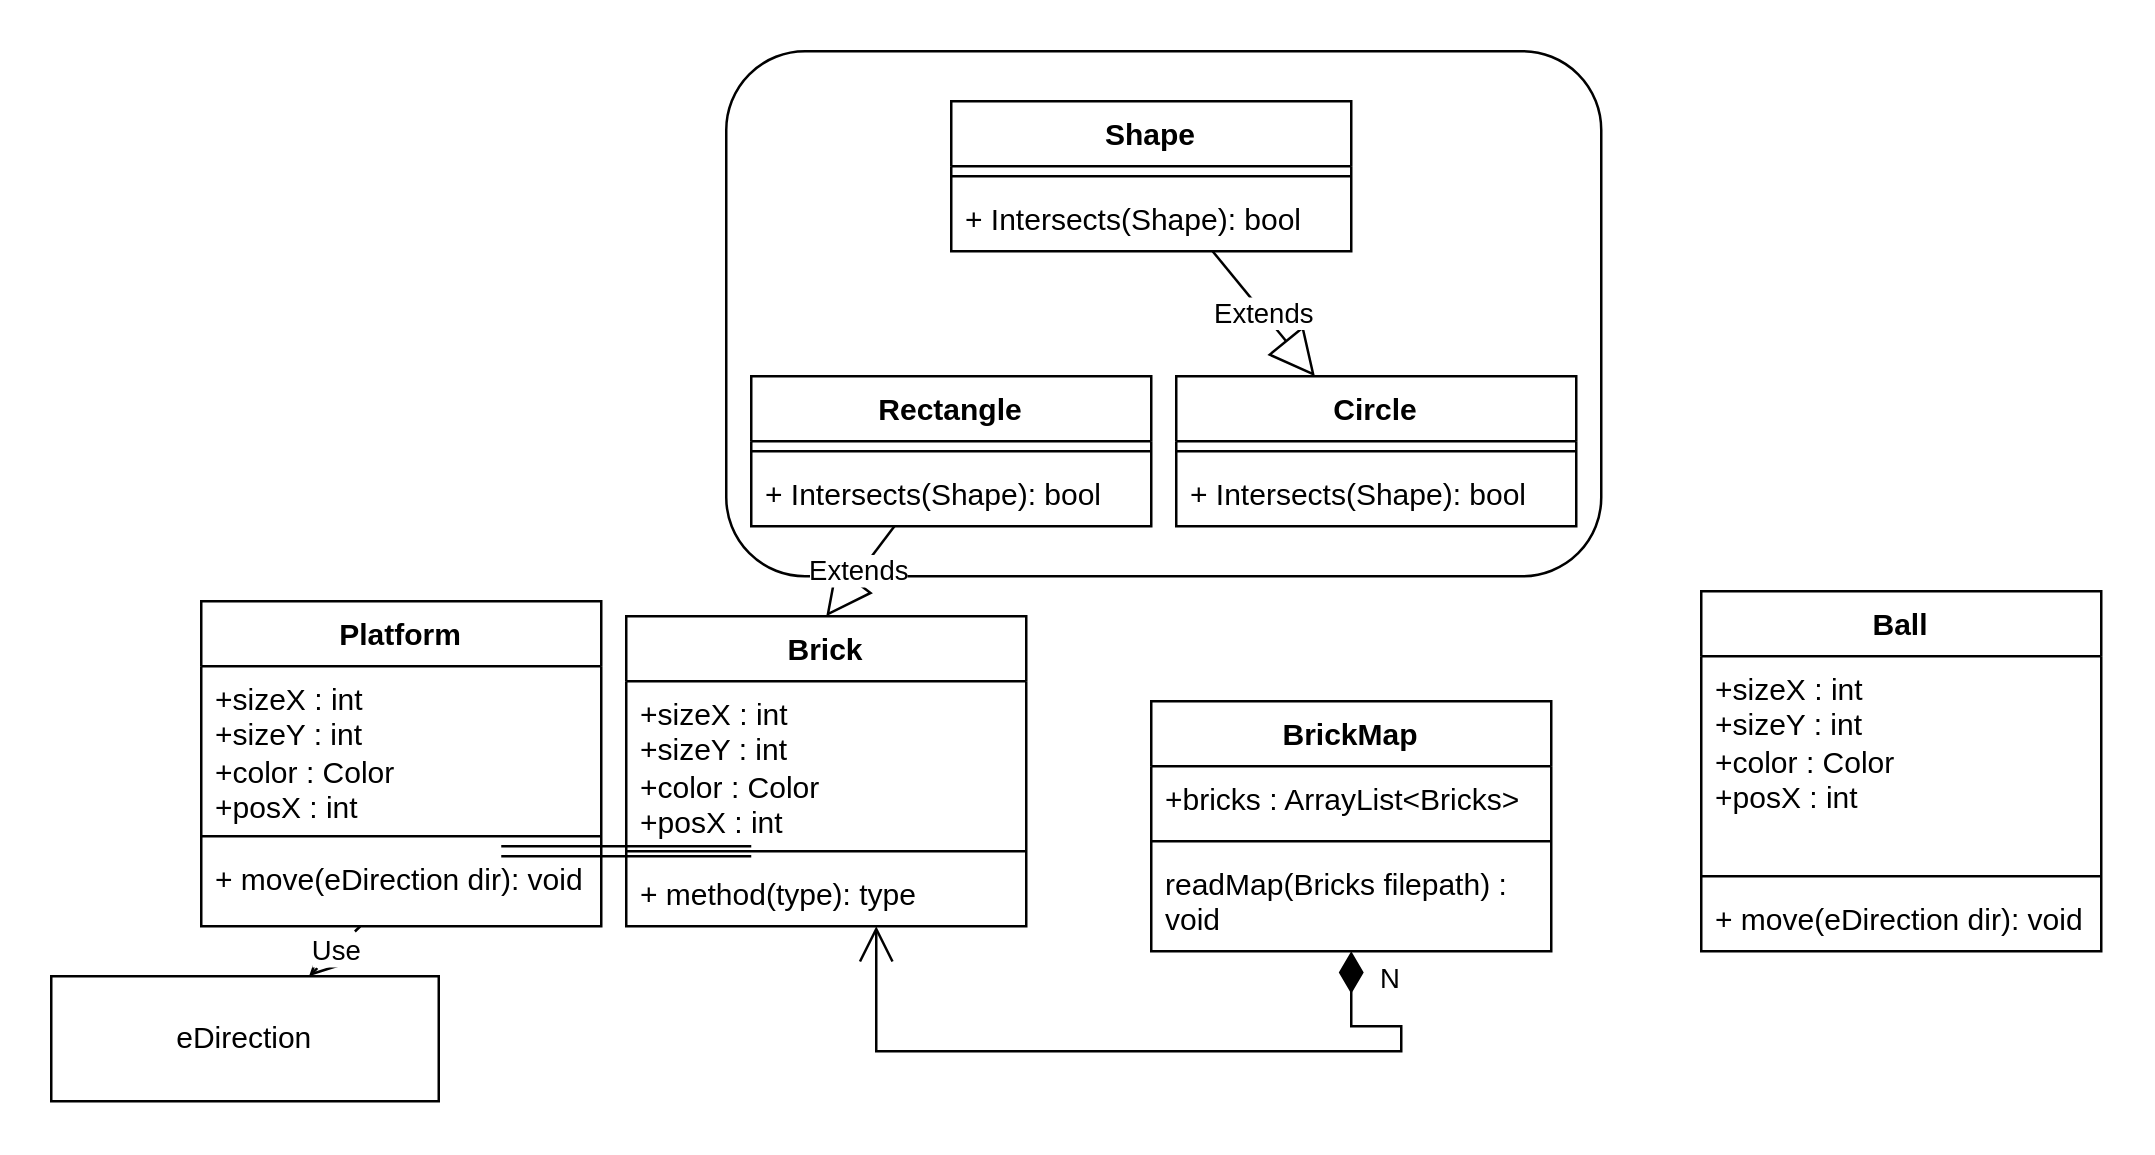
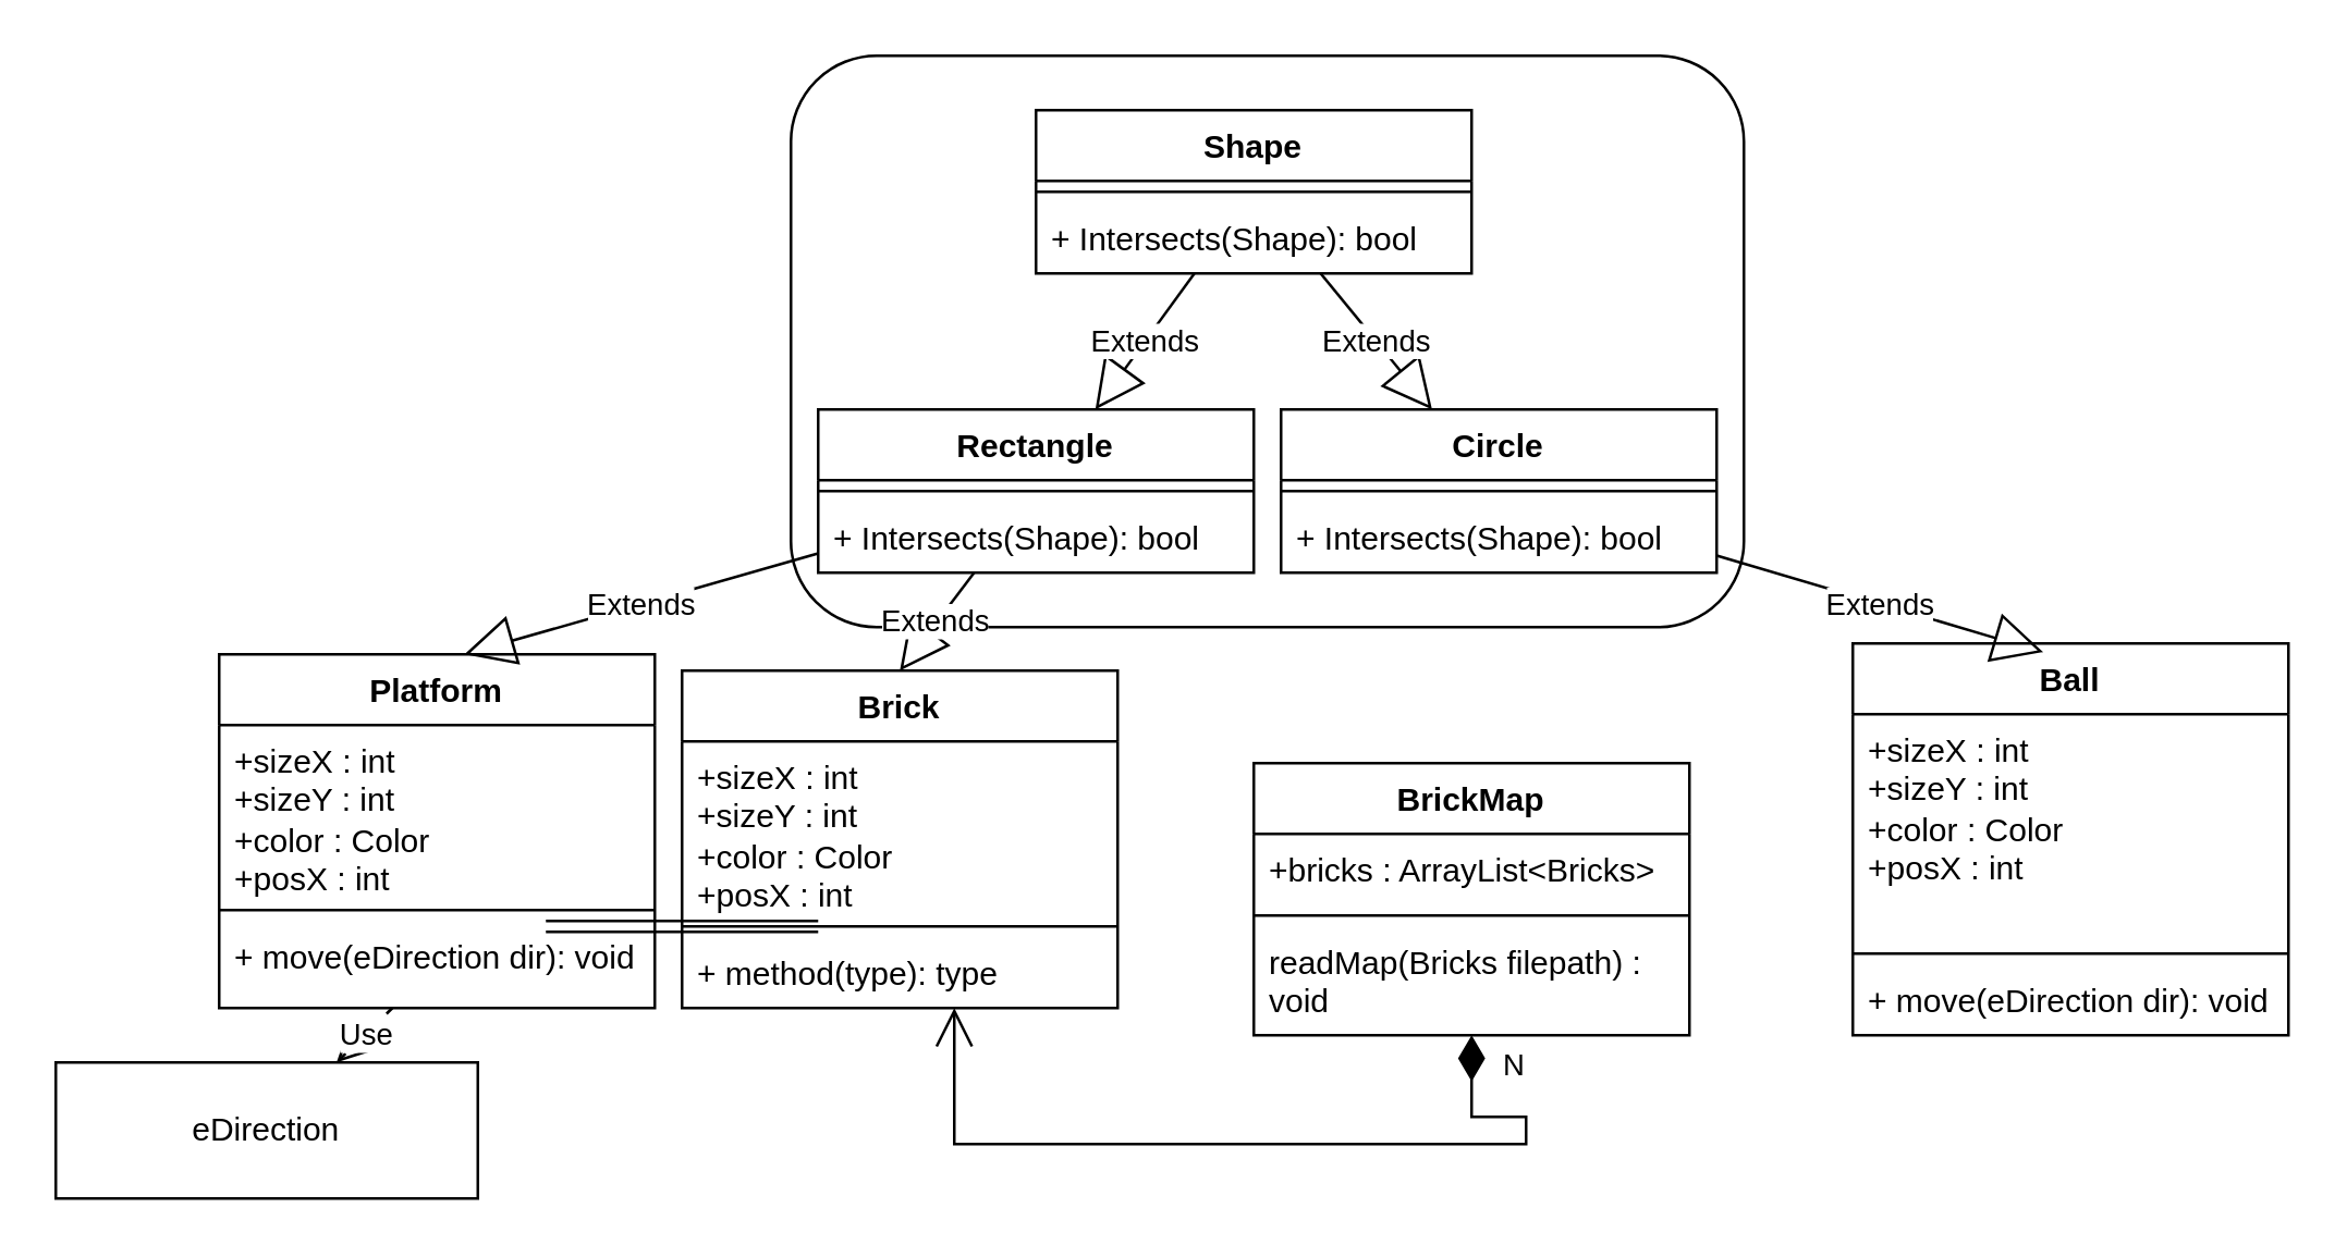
  <mxCell id="0" />
  <mxCell id="1" parent="0" />
  <mxCell id="2" value="" style="rounded=1;whiteSpace=wrap;html=1;" parent="1" vertex="1"><mxGeometry x="290" y="20" width="350" height="210" as="geometry" /></mxCell>
  <mxCell id="3" value="&lt;div&gt;Platform&lt;/div&gt;" style="swimlane;fontStyle=1;align=center;verticalAlign=top;childLayout=stackLayout;horizontal=1;startSize=26;horizontalStack=0;resizeParent=1;resizeParentMax=0;resizeLast=0;collapsible=1;marginBottom=0;whiteSpace=wrap;html=1;" parent="1" vertex="1"><mxGeometry x="80" y="240" width="160" height="130" as="geometry" /></mxCell>
  <mxCell id="4" value="&lt;div&gt;+sizeX : int&lt;/div&gt;&lt;div&gt;+sizeY : int&lt;/div&gt;&lt;div&gt;+color : Color&lt;/div&gt;&lt;div&gt;+posX : int&lt;/div&gt;&lt;div&gt;&lt;br&gt;&lt;/div&gt;&lt;div&gt;+mp&lt;br&gt;&lt;/div&gt;&lt;div&gt;&lt;br&gt;&lt;/div&gt;" style="text;strokeColor=none;fillColor=none;align=left;verticalAlign=top;spacingLeft=4;spacingRight=4;overflow=hidden;rotatable=0;points=[[0,0.5],[1,0.5]];portConstraint=eastwest;whiteSpace=wrap;html=1;" parent="3" vertex="1"><mxGeometry y="26" width="160" height="64" as="geometry" /></mxCell>
  <mxCell id="5" value="" style="line;strokeWidth=1;fillColor=none;align=left;verticalAlign=middle;spacingTop=-1;spacingLeft=3;spacingRight=3;rotatable=0;labelPosition=right;points=[];portConstraint=eastwest;strokeColor=inherit;" parent="3" vertex="1"><mxGeometry y="90" width="160" height="8" as="geometry" /></mxCell>
  <mxCell id="6" value="+ move(eDirection dir): void" style="text;strokeColor=none;fillColor=none;align=left;verticalAlign=top;spacingLeft=4;spacingRight=4;overflow=hidden;rotatable=0;points=[[0,0.5],[1,0.5]];portConstraint=eastwest;whiteSpace=wrap;html=1;" parent="3" vertex="1"><mxGeometry y="98" width="160" height="32" as="geometry" /></mxCell>
  <mxCell id="7" value="eDirection" style="html=1;whiteSpace=wrap;" parent="1" vertex="1"><mxGeometry x="20" y="390" width="155" height="50" as="geometry" /></mxCell>
  <mxCell id="8" value="Use" style="endArrow=open;endSize=12;dashed=1;html=1;rounded=0;" parent="1" source="6" target="7" edge="1"><mxGeometry width="160" relative="1" as="geometry"><mxPoint x="330" y="450" as="sourcePoint" /><mxPoint x="490" y="450" as="targetPoint" /></mxGeometry></mxCell>
  <mxCell id="9" value="Rectangle" style="swimlane;fontStyle=1;align=center;verticalAlign=top;childLayout=stackLayout;horizontal=1;startSize=26;horizontalStack=0;resizeParent=1;resizeParentMax=0;resizeLast=0;collapsible=1;marginBottom=0;whiteSpace=wrap;html=1;" parent="1" vertex="1"><mxGeometry x="300" y="150" width="160" height="60" as="geometry" /></mxCell>
  <mxCell id="10" value="" style="line;strokeWidth=1;fillColor=none;align=left;verticalAlign=middle;spacingTop=-1;spacingLeft=3;spacingRight=3;rotatable=0;labelPosition=right;points=[];portConstraint=eastwest;strokeColor=inherit;" parent="9" vertex="1"><mxGeometry y="26" width="160" height="8" as="geometry" /></mxCell>
  <mxCell id="11" value="+ Intersects(Shape): bool" style="text;strokeColor=none;fillColor=none;align=left;verticalAlign=top;spacingLeft=4;spacingRight=4;overflow=hidden;rotatable=0;points=[[0,0.5],[1,0.5]];portConstraint=eastwest;whiteSpace=wrap;html=1;" parent="9" vertex="1"><mxGeometry y="34" width="160" height="26" as="geometry" /></mxCell>
  <mxCell id="12" value="Shape" style="swimlane;fontStyle=1;align=center;verticalAlign=top;childLayout=stackLayout;horizontal=1;startSize=26;horizontalStack=0;resizeParent=1;resizeParentMax=0;resizeLast=0;collapsible=1;marginBottom=0;whiteSpace=wrap;html=1;" parent="1" vertex="1"><mxGeometry x="380" y="40" width="160" height="60" as="geometry" /></mxCell>
  <mxCell id="13" value="" style="line;strokeWidth=1;fillColor=none;align=left;verticalAlign=middle;spacingTop=-1;spacingLeft=3;spacingRight=3;rotatable=0;labelPosition=right;points=[];portConstraint=eastwest;strokeColor=inherit;" parent="12" vertex="1"><mxGeometry y="26" width="160" height="8" as="geometry" /></mxCell>
  <mxCell id="14" value="+ Intersects(Shape): bool" style="text;strokeColor=none;fillColor=none;align=left;verticalAlign=top;spacingLeft=4;spacingRight=4;overflow=hidden;rotatable=0;points=[[0,0.5],[1,0.5]];portConstraint=eastwest;whiteSpace=wrap;html=1;" parent="12" vertex="1"><mxGeometry y="34" width="160" height="26" as="geometry" /></mxCell>
  <mxCell id="15" value="Circle" style="swimlane;fontStyle=1;align=center;verticalAlign=top;childLayout=stackLayout;horizontal=1;startSize=26;horizontalStack=0;resizeParent=1;resizeParentMax=0;resizeLast=0;collapsible=1;marginBottom=0;whiteSpace=wrap;html=1;" parent="1" vertex="1"><mxGeometry x="470" y="150" width="160" height="60" as="geometry" /></mxCell>
  <mxCell id="16" value="" style="line;strokeWidth=1;fillColor=none;align=left;verticalAlign=middle;spacingTop=-1;spacingLeft=3;spacingRight=3;rotatable=0;labelPosition=right;points=[];portConstraint=eastwest;strokeColor=inherit;" parent="15" vertex="1"><mxGeometry y="26" width="160" height="8" as="geometry" /></mxCell>
  <mxCell id="17" value="+ Intersects(Shape): bool" style="text;strokeColor=none;fillColor=none;align=left;verticalAlign=top;spacingLeft=4;spacingRight=4;overflow=hidden;rotatable=0;points=[[0,0.5],[1,0.5]];portConstraint=eastwest;whiteSpace=wrap;html=1;" parent="15" vertex="1"><mxGeometry y="34" width="160" height="26" as="geometry" /></mxCell>
+ <mxCell id="18" value="Extends" style="endArrow=block;endSize=16;endFill=0;html=1;rounded=0;" parent="1" source="12" target="9" edge="1"><mxGeometry width="160" relative="1" as="geometry"><mxPoint x="190" y="270" as="sourcePoint" /><mxPoint x="350" y="270" as="targetPoint" /></mxGeometry></mxCell>
  <mxCell id="19" value="Extends" style="endArrow=block;endSize=16;endFill=0;html=1;rounded=0;" parent="1" source="12" target="15" edge="1"><mxGeometry width="160" relative="1" as="geometry"><mxPoint x="430" y="260" as="sourcePoint" /><mxPoint x="394" y="310" as="targetPoint" /></mxGeometry></mxCell>
+ <mxCell id="20" value="Extends" style="endArrow=block;endSize=16;endFill=0;html=1;rounded=0;entryX=0.563;entryY=0;entryDx=0;entryDy=0;entryPerimeter=0;" parent="1" source="9" target="3" edge="1"><mxGeometry width="160" relative="1" as="geometry"><mxPoint x="460" y="320" as="sourcePoint" /><mxPoint x="424" y="370" as="targetPoint" /></mxGeometry></mxCell>
  <mxCell id="21" value="Ball" style="swimlane;fontStyle=1;align=center;verticalAlign=top;childLayout=stackLayout;horizontal=1;startSize=26;horizontalStack=0;resizeParent=1;resizeParentMax=0;resizeLast=0;collapsible=1;marginBottom=0;whiteSpace=wrap;html=1;" parent="1" vertex="1"><mxGeometry x="680" y="236" width="160" height="144" as="geometry" /></mxCell>
  <mxCell id="22" value="&lt;div&gt;+sizeX : int&lt;/div&gt;&lt;div&gt;+sizeY : int&lt;/div&gt;&lt;div&gt;+color : Color&lt;/div&gt;&lt;div&gt;+posX : int&lt;/div&gt;&lt;div&gt;&lt;br&gt;&lt;br&gt;&lt;/div&gt;" style="text;strokeColor=none;fillColor=none;align=left;verticalAlign=top;spacingLeft=4;spacingRight=4;overflow=hidden;rotatable=0;points=[[0,0.5],[1,0.5]];portConstraint=eastwest;whiteSpace=wrap;html=1;" parent="21" vertex="1"><mxGeometry y="26" width="160" height="84" as="geometry" /></mxCell>
  <mxCell id="23" value="" style="line;strokeWidth=1;fillColor=none;align=left;verticalAlign=middle;spacingTop=-1;spacingLeft=3;spacingRight=3;rotatable=0;labelPosition=right;points=[];portConstraint=eastwest;strokeColor=inherit;" parent="21" vertex="1"><mxGeometry y="110" width="160" height="8" as="geometry" /></mxCell>
  <mxCell id="24" value="+ move(eDirection dir): void" style="text;strokeColor=none;fillColor=none;align=left;verticalAlign=top;spacingLeft=4;spacingRight=4;overflow=hidden;rotatable=0;points=[[0,0.5],[1,0.5]];portConstraint=eastwest;whiteSpace=wrap;html=1;" parent="21" vertex="1"><mxGeometry y="118" width="160" height="26" as="geometry" /></mxCell>
+ <mxCell id="25" value="Extends" style="endArrow=block;endSize=16;endFill=0;html=1;rounded=0;entryX=0.437;entryY=0.022;entryDx=0;entryDy=0;entryPerimeter=0;" parent="1" source="15" target="21" edge="1"><mxGeometry width="160" relative="1" as="geometry"><mxPoint x="570" y="250" as="sourcePoint" /><mxPoint x="534" y="300" as="targetPoint" /></mxGeometry></mxCell>
  <mxCell id="26" value="Brick" style="swimlane;fontStyle=1;align=center;verticalAlign=top;childLayout=stackLayout;horizontal=1;startSize=26;horizontalStack=0;resizeParent=1;resizeParentMax=0;resizeLast=0;collapsible=1;marginBottom=0;whiteSpace=wrap;html=1;" parent="1" vertex="1"><mxGeometry x="250" y="246" width="160" height="124" as="geometry" /></mxCell>
  <mxCell id="27" value="&lt;div&gt;+sizeX : int&lt;/div&gt;&lt;div&gt;+sizeY : int&lt;/div&gt;&lt;div&gt;+color : Color&lt;/div&gt;&lt;div&gt;+posX : int&lt;/div&gt;&lt;div&gt;&lt;br&gt;&lt;br&gt;&lt;/div&gt;" style="text;strokeColor=none;fillColor=none;align=left;verticalAlign=top;spacingLeft=4;spacingRight=4;overflow=hidden;rotatable=0;points=[[0,0.5],[1,0.5]];portConstraint=eastwest;whiteSpace=wrap;html=1;" parent="26" vertex="1"><mxGeometry y="26" width="160" height="64" as="geometry" /></mxCell>
  <mxCell id="28" value="" style="line;strokeWidth=1;fillColor=none;align=left;verticalAlign=middle;spacingTop=-1;spacingLeft=3;spacingRight=3;rotatable=0;labelPosition=right;points=[];portConstraint=eastwest;strokeColor=inherit;" parent="26" vertex="1"><mxGeometry y="90" width="160" height="8" as="geometry" /></mxCell>
  <mxCell id="29" value="+ method(type): type" style="text;strokeColor=none;fillColor=none;align=left;verticalAlign=top;spacingLeft=4;spacingRight=4;overflow=hidden;rotatable=0;points=[[0,0.5],[1,0.5]];portConstraint=eastwest;whiteSpace=wrap;html=1;" parent="26" vertex="1"><mxGeometry y="98" width="160" height="26" as="geometry" /></mxCell>
  <mxCell id="30" value="Extends" style="endArrow=block;endSize=16;endFill=0;html=1;rounded=0;entryX=0.5;entryY=0;entryDx=0;entryDy=0;" parent="1" source="9" target="26" edge="1"><mxGeometry width="160" relative="1" as="geometry"><mxPoint x="420" y="160" as="sourcePoint" /><mxPoint x="524" y="300" as="targetPoint" /></mxGeometry></mxCell>
  <mxCell id="31" value="BrickMap" style="swimlane;fontStyle=1;align=center;verticalAlign=top;childLayout=stackLayout;horizontal=1;startSize=26;horizontalStack=0;resizeParent=1;resizeParentMax=0;resizeLast=0;collapsible=1;marginBottom=0;whiteSpace=wrap;html=1;" parent="1" vertex="1"><mxGeometry x="460" y="280" width="160" height="100" as="geometry" /></mxCell>
  <mxCell id="32" value="+bricks : ArrayList&amp;lt;Bricks&amp;gt;" style="text;strokeColor=none;fillColor=none;align=left;verticalAlign=top;spacingLeft=4;spacingRight=4;overflow=hidden;rotatable=0;points=[[0,0.5],[1,0.5]];portConstraint=eastwest;whiteSpace=wrap;html=1;" parent="31" vertex="1"><mxGeometry y="26" width="160" height="26" as="geometry" /></mxCell>
  <mxCell id="33" value="" style="line;strokeWidth=1;fillColor=none;align=left;verticalAlign=middle;spacingTop=-1;spacingLeft=3;spacingRight=3;rotatable=0;labelPosition=right;points=[];portConstraint=eastwest;strokeColor=inherit;" parent="31" vertex="1"><mxGeometry y="52" width="160" height="8" as="geometry" /></mxCell>
  <mxCell id="34" value="readMap(Bricks filepath) : void" style="text;strokeColor=none;fillColor=none;align=left;verticalAlign=top;spacingLeft=4;spacingRight=4;overflow=hidden;rotatable=0;points=[[0,0.5],[1,0.5]];portConstraint=eastwest;whiteSpace=wrap;html=1;" parent="31" vertex="1"><mxGeometry y="60" width="160" height="40" as="geometry" /></mxCell>
  <mxCell id="35" value="N" style="endArrow=open;html=1;endSize=12;startArrow=diamondThin;startSize=14;startFill=1;edgeStyle=orthogonalEdgeStyle;align=left;verticalAlign=bottom;rounded=0;exitX=0.5;exitY=1;exitDx=0;exitDy=0;" parent="1" source="31" target="26" edge="1"><mxGeometry x="-0.75" y="10" relative="1" as="geometry"><mxPoint x="190" y="440" as="sourcePoint" /><mxPoint x="350" y="440" as="targetPoint" /><Array as="points"><mxPoint x="540" y="410" /><mxPoint x="560" y="410" /><mxPoint x="560" y="420" /><mxPoint x="350" y="420" /></Array><mxPoint as="offset" /></mxGeometry></mxCell>
  <mxCell id="36" value="" style="shape=link;html=1;rounded=0;" edge="1" parent="1"><mxGeometry width="100" relative="1" as="geometry"><mxPoint x="200" y="340" as="sourcePoint" /><mxPoint x="300" y="340" as="targetPoint" /></mxGeometry></mxCell>
